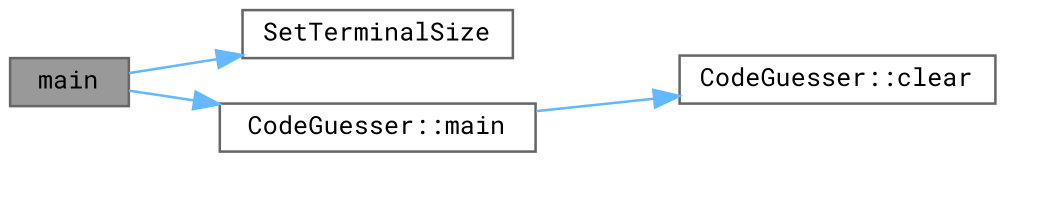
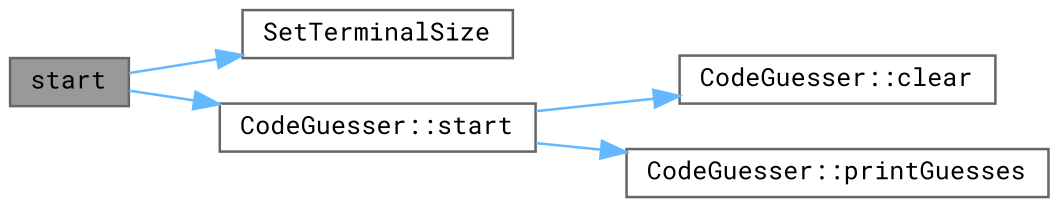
  digraph {
    fontname="Roboto Mono"
    rankdir=LR
    node [color=grey40 fillcolor=white fontname="Roboto Mono" fontsize=10 shape=box style=filled]
    edge [color=steelblue1 fontname="Roboto Mono" fontsize=10 labelfontname=Helvetica labelfontsize=10 style=solid]
-   n1 [color=gray40 fillcolor=grey60 fontcolor=black height=0.2 label=main width=0.4]
+   n1 [color=gray40 fillcolor=grey60 fontcolor=black height=0.2 label=start width=0.4]
    n2 [height=0.2 label=SetTerminalSize width=0.4]
-   n3 [height=0.2 label="CodeGuesser::main" width=0.4]
+   n3 [height=0.2 label="CodeGuesser::start" width=0.4]
    n4 [height=0.2 label="CodeGuesser::clear" width=0.4]
+   n5 [height=0.2 label="CodeGuesser::printGuesses" width=0.4]
    n1 -> n2
    n1 -> n3
    n3 -> n4
+   n3 -> n5
  }
